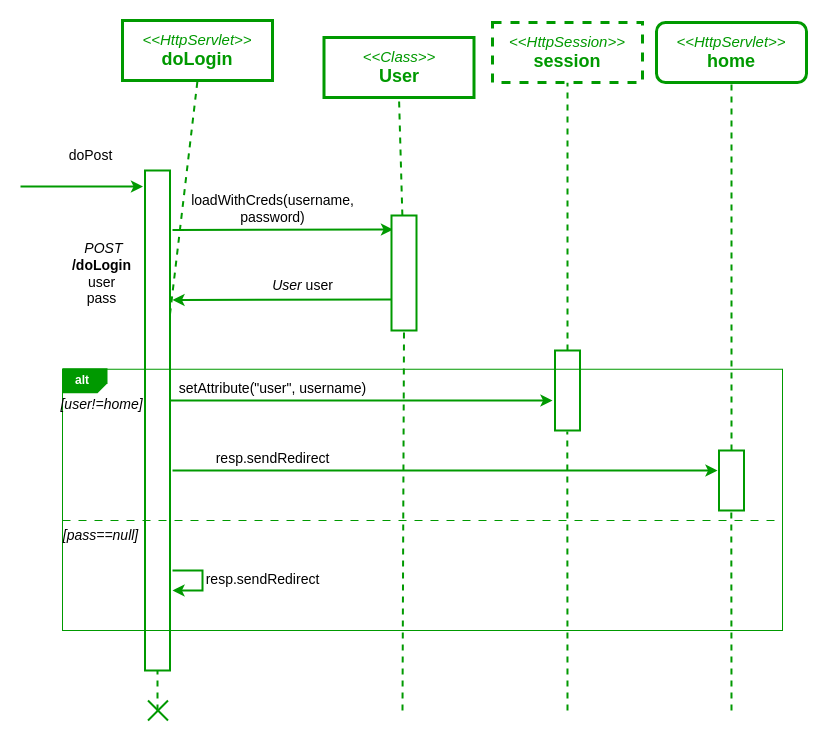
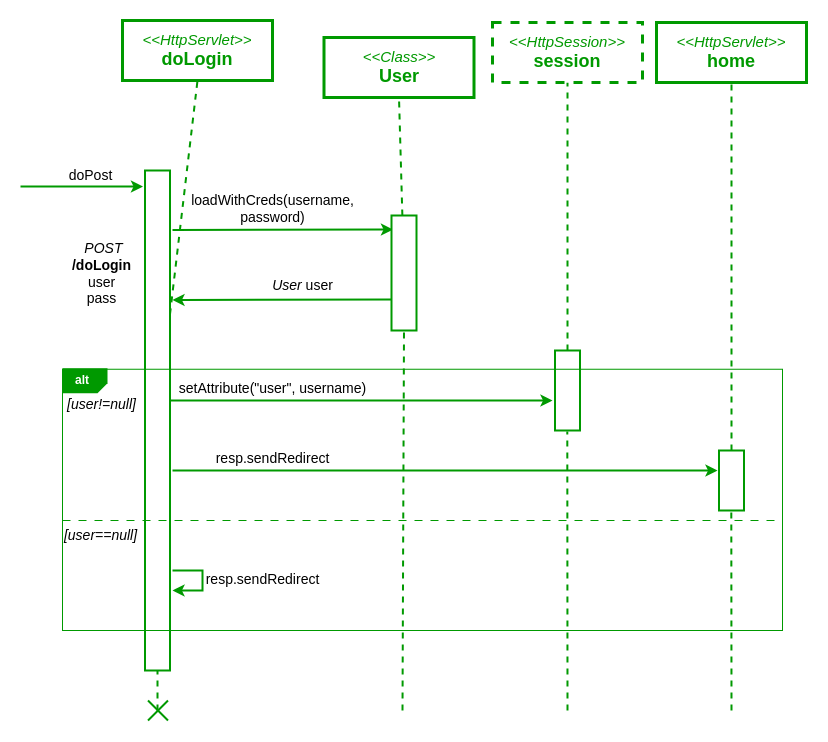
  <mxCell id="0" />
  <mxCell id="1" parent="0" />
  <mxCell id="2" value="" style="rounded=0;whiteSpace=wrap;html=1;fillColor=#FFFFFF;strokeWidth=2;strokeColor=#009900;" parent="1" vertex="1"><mxGeometry x="144.5" y="170" width="25" height="500" as="geometry" /></mxCell>
  <mxCell id="3" value="" style="rounded=0;whiteSpace=wrap;html=1;fillColor=#FFFFFF;strokeWidth=2;strokeColor=#009900;" parent="1" vertex="1"><mxGeometry x="554.5" y="350" width="25" height="80" as="geometry" /></mxCell>
  <mxCell id="4" value="&lt;font color=&quot;#009900&quot; style=&quot;&quot;&gt;&lt;b style=&quot;&quot;&gt;&lt;br&gt;&lt;/b&gt;&lt;/font&gt;" style="rounded=0;whiteSpace=wrap;html=1;strokeWidth=1;fillColor=none;strokeColor=#009900;movable=0;resizable=0;rotatable=0;deletable=0;editable=0;locked=1;connectable=0;" parent="1" vertex="1"><mxGeometry x="62" y="368.75" width="720" height="261.25" as="geometry" /></mxCell>
  <mxCell id="5" value="&lt;i style=&quot;border-color: var(--border-color); color: rgb(0, 153, 0);&quot;&gt;&lt;font style=&quot;border-color: var(--border-color); font-size: 15px;&quot;&gt;&amp;lt;&amp;lt;HttpServlet&amp;gt;&amp;gt;&lt;/font&gt;&lt;/i&gt;&lt;font color=&quot;#009900&quot; style=&quot;&quot;&gt;&lt;b style=&quot;&quot;&gt;&lt;br&gt;&lt;font style=&quot;font-size: 18px;&quot;&gt;doLogin&lt;/font&gt;&lt;br&gt;&lt;/b&gt;&lt;/font&gt;" style="rounded=0;whiteSpace=wrap;html=1;strokeWidth=3;fillColor=default;strokeColor=#009900;" parent="1" vertex="1"><mxGeometry x="122" y="20" width="150" height="60" as="geometry" /></mxCell>
  <mxCell id="6" value="&lt;font color=&quot;#009900&quot; style=&quot;&quot;&gt;&lt;i style=&quot;&quot;&gt;&lt;font style=&quot;font-size: 15px;&quot;&gt;&amp;lt;&amp;lt;Class&amp;gt;&amp;gt;&lt;/font&gt;&lt;/i&gt;&lt;br&gt;&lt;span style=&quot;font-size: 18px;&quot;&gt;&lt;b&gt;User&lt;/b&gt;&lt;/span&gt;&lt;br&gt;&lt;/font&gt;" style="rounded=0;whiteSpace=wrap;html=1;strokeWidth=3;fillColor=default;strokeColor=#009900;" parent="1" vertex="1"><mxGeometry x="323.5" y="37" width="150" height="60" as="geometry" /></mxCell>
  <mxCell id="7" value="" style="endArrow=none;html=1;rounded=0;entryX=0.5;entryY=1;entryDx=0;entryDy=0;strokeWidth=2;fillColor=#d5e8d4;strokeColor=#009900;dashed=1;" parent="1" source="2" target="5" edge="1"><mxGeometry width="50" height="50" relative="1" as="geometry"><mxPoint x="157" y="470" as="sourcePoint" /><mxPoint x="402" y="240" as="targetPoint" /></mxGeometry></mxCell>
  <mxCell id="8" value="" style="endArrow=none;html=1;rounded=0;strokeWidth=2;fillColor=#d5e8d4;strokeColor=#009900;dashed=1;entryX=0.5;entryY=1;entryDx=0;entryDy=0;" parent="1" source="3" target="20" edge="1"><mxGeometry width="50" height="50" relative="1" as="geometry"><mxPoint x="567" y="471" as="sourcePoint" /><mxPoint x="567" y="100" as="targetPoint" /></mxGeometry></mxCell>
  <mxCell id="9" value="" style="endArrow=none;html=1;rounded=0;strokeWidth=2;fillColor=#d5e8d4;strokeColor=#009900;dashed=1;entryX=0.5;entryY=1;entryDx=0;entryDy=0;" parent="1" target="2" edge="1"><mxGeometry width="50" height="50" relative="1" as="geometry"><mxPoint x="157" y="710" as="sourcePoint" /><mxPoint x="157.4" y="596.26" as="targetPoint" /></mxGeometry></mxCell>
  <mxCell id="10" value="" style="endArrow=none;html=1;rounded=0;strokeWidth=2;strokeColor=#009900;startArrow=classic;startFill=1;" parent="1" edge="1"><mxGeometry width="50" height="50" relative="1" as="geometry"><mxPoint x="552" y="400" as="sourcePoint" /><mxPoint x="170" y="400" as="targetPoint" /></mxGeometry></mxCell>
  <mxCell id="11" value="" style="endArrow=none;html=1;rounded=0;strokeWidth=2;fillColor=#d5e8d4;strokeColor=#009900;dashed=1;entryX=0.492;entryY=1.014;entryDx=0;entryDy=0;entryPerimeter=0;" parent="1" target="3" edge="1"><mxGeometry width="50" height="50" relative="1" as="geometry"><mxPoint x="567" y="710" as="sourcePoint" /><mxPoint x="567" y="575" as="targetPoint" /></mxGeometry></mxCell>
  <mxCell id="12" value="&lt;font style=&quot;font-size: 14px;&quot;&gt;&lt;i&gt;&amp;nbsp;POST&lt;/i&gt;&lt;br&gt;&lt;b&gt;/doLogin&lt;br&gt;&lt;/b&gt;user&lt;br&gt;pass&lt;br&gt;&lt;/font&gt;" style="text;html=1;align=center;verticalAlign=middle;resizable=0;points=[];autosize=1;strokeColor=none;fillColor=none;" parent="1" vertex="1"><mxGeometry x="60.5" y="232.5" width="80" height="80" as="geometry" /></mxCell>
  <mxCell id="13" value="" style="group" parent="1" vertex="1" connectable="0"><mxGeometry x="147.5" y="700" width="20" height="20" as="geometry" /></mxCell>
  <mxCell id="14" value="" style="endArrow=none;html=1;rounded=0;strokeWidth=2;fillColor=#d5e8d4;strokeColor=#009900;" parent="13" edge="1"><mxGeometry width="50" height="50" relative="1" as="geometry"><mxPoint y="20" as="sourcePoint" /><mxPoint x="20" as="targetPoint" /></mxGeometry></mxCell>
  <mxCell id="15" value="" style="endArrow=none;html=1;rounded=0;strokeWidth=2;fillColor=#d5e8d4;strokeColor=#009900;" parent="13" edge="1"><mxGeometry width="50" height="50" relative="1" as="geometry"><mxPoint x="20" y="20" as="sourcePoint" /><mxPoint as="targetPoint" /></mxGeometry></mxCell>
  <mxCell id="16" value="&lt;font style=&quot;&quot;&gt;&lt;span style=&quot;font-size: 14px;&quot;&gt;setAttribute(&quot;user&quot;, username)&lt;/span&gt;&lt;br&gt;&lt;/font&gt;" style="text;html=1;align=center;verticalAlign=middle;resizable=0;points=[];autosize=1;strokeColor=none;fillColor=none;" parent="1" vertex="1"><mxGeometry x="166.5" y="373" width="210" height="30" as="geometry" /></mxCell>
  <mxCell id="17" value="" style="group" parent="1" vertex="1" connectable="0"><mxGeometry x="62" y="367" width="45" height="25.75" as="geometry" /></mxCell>
  <mxCell id="18" value="" style="shape=card;whiteSpace=wrap;html=1;rotation=90;flipH=1;strokeColor=none;fillColor=#009900;size=10;" parent="17" vertex="1"><mxGeometry x="10" y="-9.25" width="25" height="45" as="geometry" /></mxCell>
  <mxCell id="19" value="&lt;font color=&quot;#ffffff&quot;&gt;&lt;b&gt;alt&lt;/b&gt;&lt;/font&gt;" style="text;html=1;strokeColor=none;fillColor=none;align=center;verticalAlign=middle;whiteSpace=wrap;rounded=0;" parent="17" vertex="1"><mxGeometry y="2" width="40" height="22.5" as="geometry" /></mxCell>
  <mxCell id="20" value="&lt;font color=&quot;#009900&quot; style=&quot;&quot;&gt;&lt;span style=&quot;font-size: 15px;&quot;&gt;&lt;i&gt;&amp;lt;&amp;lt;HttpSession&amp;gt;&amp;gt;&lt;/i&gt;&lt;/span&gt;&lt;br&gt;&lt;span style=&quot;font-size: 18px;&quot;&gt;&lt;b&gt;session&lt;/b&gt;&lt;/span&gt;&lt;br&gt;&lt;/font&gt;" style="rounded=0;whiteSpace=wrap;html=1;strokeWidth=3;fillColor=default;strokeColor=#009900;dashed=1;" parent="1" vertex="1"><mxGeometry x="492" y="22" width="150" height="60" as="geometry" /></mxCell>
  <mxCell id="21" value="" style="endArrow=none;html=1;rounded=0;strokeWidth=2;fillColor=#d5e8d4;strokeColor=#009900;dashed=1;entryX=0.5;entryY=1;entryDx=0;entryDy=0;" parent="1" source="27" target="6" edge="1"><mxGeometry width="50" height="50" relative="1" as="geometry"><mxPoint x="403.5" y="470" as="sourcePoint" /><mxPoint x="404" y="100" as="targetPoint" /></mxGeometry></mxCell>
  <mxCell id="22" value="" style="endArrow=none;html=1;rounded=0;entryX=0.5;entryY=1;entryDx=0;entryDy=0;strokeWidth=2;fillColor=#d5e8d4;strokeColor=#009900;dashed=1;" parent="1" target="27" edge="1"><mxGeometry width="50" height="50" relative="1" as="geometry"><mxPoint x="402" y="710" as="sourcePoint" /><mxPoint x="403.5" y="590" as="targetPoint" /></mxGeometry></mxCell>
  <mxCell id="23" value="" style="endArrow=none;html=1;rounded=0;strokeWidth=2;strokeColor=#009900;startArrow=classic;startFill=1;" parent="1" edge="1"><mxGeometry width="50" height="50" relative="1" as="geometry"><mxPoint x="392.5" y="229" as="sourcePoint" /><mxPoint x="172" y="229.5" as="targetPoint" /></mxGeometry></mxCell>
  <mxCell id="24" value="&lt;font style=&quot;font-size: 14px;&quot;&gt;loadWithCreds(username,&lt;br&gt;password)&lt;/font&gt;" style="text;html=1;align=center;verticalAlign=middle;resizable=0;points=[];autosize=1;strokeColor=none;fillColor=none;" parent="1" vertex="1"><mxGeometry x="177" y="182.5" width="190" height="50" as="geometry" /></mxCell>
  <mxCell id="25" value="" style="endArrow=none;html=1;rounded=0;strokeWidth=2;strokeColor=#009900;startArrow=classic;startFill=1;" parent="1" edge="1"><mxGeometry width="50" height="50" relative="1" as="geometry"><mxPoint x="172" y="299.5" as="sourcePoint" /><mxPoint x="392.5" y="299" as="targetPoint" /></mxGeometry></mxCell>
  <mxCell id="26" value="&lt;font style=&quot;font-size: 14px;&quot;&gt;&lt;i&gt;User&lt;/i&gt; user&lt;/font&gt;" style="text;html=1;align=center;verticalAlign=middle;resizable=0;points=[];autosize=1;strokeColor=none;fillColor=none;" parent="1" vertex="1"><mxGeometry x="262" y="269.5" width="80" height="30" as="geometry" /></mxCell>
  <mxCell id="27" value="" style="rounded=0;whiteSpace=wrap;html=1;fillColor=#FFFFFF;strokeWidth=2;strokeColor=#009900;" parent="1" vertex="1"><mxGeometry x="391" y="215" width="25" height="115" as="geometry" /></mxCell>
- <mxCell id="28" value="&lt;font style=&quot;&quot;&gt;&lt;i style=&quot;&quot;&gt;&lt;font style=&quot;font-size: 14px;&quot;&gt;[user!=home]&lt;/font&gt;&lt;/i&gt;&lt;br&gt;&lt;/font&gt;" style="text;html=1;align=center;verticalAlign=middle;resizable=0;points=[];autosize=1;strokeColor=none;fillColor=none;" parent="1" vertex="1"><mxGeometry x="55.5" y="389" width="90" height="30" as="geometry" /></mxCell>
+ <mxCell id="28" value="&lt;font style=&quot;&quot;&gt;&lt;i style=&quot;&quot;&gt;&lt;font style=&quot;font-size: 14px;&quot;&gt;[user!=null]&lt;/font&gt;&lt;/i&gt;&lt;br&gt;&lt;/font&gt;" style="text;html=1;align=center;verticalAlign=middle;resizable=0;points=[];autosize=1;strokeColor=none;fillColor=none;" parent="1" vertex="1"><mxGeometry x="55.5" y="389" width="90" height="30" as="geometry" /></mxCell>
  <mxCell id="29" value="" style="rounded=0;whiteSpace=wrap;html=1;fillColor=#FFFFFF;strokeWidth=2;strokeColor=#009900;" vertex="1" parent="1"><mxGeometry x="718.5" y="450" width="25" height="60" as="geometry" /></mxCell>
  <mxCell id="30" value="" style="endArrow=none;html=1;rounded=0;strokeWidth=2;fillColor=#d5e8d4;strokeColor=#009900;dashed=1;entryX=0.5;entryY=1;entryDx=0;entryDy=0;" edge="1" parent="1" source="29" target="32"><mxGeometry width="50" height="50" relative="1" as="geometry"><mxPoint x="731" y="471" as="sourcePoint" /><mxPoint x="731" y="100" as="targetPoint" /></mxGeometry></mxCell>
  <mxCell id="31" value="" style="endArrow=none;html=1;rounded=0;strokeWidth=2;fillColor=#d5e8d4;strokeColor=#009900;dashed=1;entryX=0.492;entryY=1.014;entryDx=0;entryDy=0;entryPerimeter=0;" edge="1" parent="1" target="29"><mxGeometry width="50" height="50" relative="1" as="geometry"><mxPoint x="731" y="710" as="sourcePoint" /><mxPoint x="731" y="575" as="targetPoint" /></mxGeometry></mxCell>
- <mxCell id="32" value="&lt;font color=&quot;#009900&quot; style=&quot;&quot;&gt;&lt;span style=&quot;font-size: 15px;&quot;&gt;&lt;i&gt;&amp;lt;&amp;lt;HttpServlet&amp;gt;&amp;gt;&lt;/i&gt;&lt;/span&gt;&lt;br&gt;&lt;span style=&quot;font-size: 18px;&quot;&gt;&lt;b&gt;home&lt;/b&gt;&lt;/span&gt;&lt;br&gt;&lt;/font&gt;" style="whiteSpace=wrap;html=1;strokeWidth=3;fillColor=default;strokeColor=#009900;rounded=1;" vertex="1" parent="1"><mxGeometry x="656" y="22" width="150" height="60" as="geometry" /></mxCell>
+ <mxCell id="32" value="&lt;font color=&quot;#009900&quot; style=&quot;&quot;&gt;&lt;span style=&quot;font-size: 15px;&quot;&gt;&lt;i&gt;&amp;lt;&amp;lt;HttpServlet&amp;gt;&amp;gt;&lt;/i&gt;&lt;/span&gt;&lt;br&gt;&lt;span style=&quot;font-size: 18px;&quot;&gt;&lt;b&gt;home&lt;/b&gt;&lt;/span&gt;&lt;br&gt;&lt;/font&gt;" style="rounded=0;whiteSpace=wrap;html=1;strokeWidth=3;fillColor=default;strokeColor=#009900;" vertex="1" parent="1"><mxGeometry x="656" y="22" width="150" height="60" as="geometry" /></mxCell>
  <mxCell id="33" value="" style="endArrow=none;html=1;rounded=0;strokeWidth=2;strokeColor=#009900;startArrow=classic;startFill=1;" edge="1" parent="1"><mxGeometry width="50" height="50" relative="1" as="geometry"><mxPoint x="717" y="470" as="sourcePoint" /><mxPoint x="172" y="470" as="targetPoint" /></mxGeometry></mxCell>
  <mxCell id="34" value="&lt;font style=&quot;&quot;&gt;&lt;span style=&quot;font-size: 14px;&quot;&gt;resp.sendRedirect&lt;/span&gt;&lt;br&gt;&lt;/font&gt;" style="text;html=1;align=center;verticalAlign=middle;resizable=0;points=[];autosize=1;strokeColor=none;fillColor=none;" vertex="1" parent="1"><mxGeometry x="202" y="443" width="140" height="30" as="geometry" /></mxCell>
  <mxCell id="35" value="" style="endArrow=none;html=1;rounded=0;strokeWidth=1;fillColor=#d5e8d4;strokeColor=#009900;dashed=1;dashPattern=8 8;" edge="1" parent="1"><mxGeometry width="50" height="50" relative="1" as="geometry"><mxPoint x="62" y="520" as="sourcePoint" /><mxPoint x="782" y="520" as="targetPoint" /></mxGeometry></mxCell>
- <mxCell id="36" value="&lt;font style=&quot;&quot;&gt;&lt;i style=&quot;&quot;&gt;&lt;font style=&quot;font-size: 14px;&quot;&gt;[pass==null]&lt;/font&gt;&lt;/i&gt;&lt;br&gt;&lt;/font&gt;" style="text;html=1;align=center;verticalAlign=middle;resizable=0;points=[];autosize=1;strokeColor=none;fillColor=none;" vertex="1" parent="1"><mxGeometry x="49.5" y="520" width="100" height="30" as="geometry" /></mxCell>
+ <mxCell id="36" value="&lt;font style=&quot;&quot;&gt;&lt;i style=&quot;&quot;&gt;&lt;font style=&quot;font-size: 14px;&quot;&gt;[user==null]&lt;/font&gt;&lt;/i&gt;&lt;br&gt;&lt;/font&gt;" style="text;html=1;align=center;verticalAlign=middle;resizable=0;points=[];autosize=1;strokeColor=none;fillColor=none;" vertex="1" parent="1"><mxGeometry x="49.5" y="520" width="100" height="30" as="geometry" /></mxCell>
  <mxCell id="37" value="" style="endArrow=none;html=1;rounded=0;strokeWidth=2;strokeColor=#009900;startArrow=classic;startFill=1;" edge="1" parent="1"><mxGeometry width="50" height="50" relative="1" as="geometry"><mxPoint x="172" y="590" as="sourcePoint" /><mxPoint x="172" y="570" as="targetPoint" /><Array as="points"><mxPoint x="202" y="590" /><mxPoint x="202" y="570" /></Array></mxGeometry></mxCell>
  <mxCell id="38" value="&lt;font style=&quot;&quot;&gt;&lt;span style=&quot;font-size: 14px;&quot;&gt;resp.sendRedirect&lt;/span&gt;&lt;br&gt;&lt;/font&gt;" style="text;html=1;align=center;verticalAlign=middle;resizable=0;points=[];autosize=1;strokeColor=none;fillColor=none;" vertex="1" parent="1"><mxGeometry x="192" y="564" width="140" height="30" as="geometry" /></mxCell>
  <mxCell id="39" value="" style="endArrow=none;html=1;rounded=0;exitX=0;exitY=0.25;exitDx=0;exitDy=0;strokeWidth=2;strokeColor=#009900;startArrow=classic;startFill=1;" edge="1" parent="1"><mxGeometry width="50" height="50" relative="1" as="geometry"><mxPoint x="142.5" y="186" as="sourcePoint" /><mxPoint x="20" y="186" as="targetPoint" /></mxGeometry></mxCell>
- <mxCell id="40" value="&lt;font style=&quot;font-size: 14px;&quot;&gt;doPost&lt;/font&gt;" style="text;html=1;align=center;verticalAlign=middle;resizable=0;points=[];autosize=1;strokeColor=none;fillColor=none;" vertex="1" parent="1"><mxGeometry x="55" y="140" width="70" height="30" as="geometry" /></mxCell>
+ <mxCell id="40" value="&lt;font style=&quot;font-size: 14px;&quot;&gt;doPost&lt;/font&gt;" style="text;html=1;align=center;verticalAlign=middle;resizable=0;points=[];autosize=1;strokeColor=none;fillColor=none;" vertex="1" parent="1"><mxGeometry x="55" y="160" width="70" height="30" as="geometry" /></mxCell>
